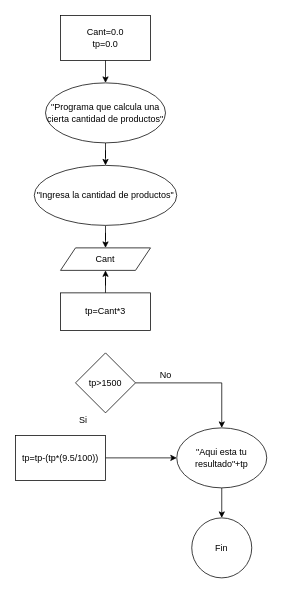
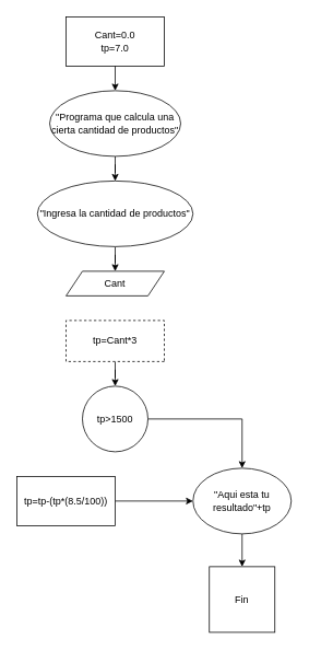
  <mxCell id="0" />
  <mxCell id="1" parent="0" />
- <mxCell id="2" value="Cant=0.0&lt;br&gt;tp=0.0" style="rounded=0;whiteSpace=wrap;html=1;" vertex="1" parent="1"><mxGeometry x="80" y="20" width="120" height="60" as="geometry" /></mxCell>
+ <mxCell id="2" value="Cant=0.0&lt;br&gt;tp=7.0" style="rounded=0;whiteSpace=wrap;html=1;" vertex="1" parent="1"><mxGeometry x="80" y="20" width="120" height="60" as="geometry" /></mxCell>
  <mxCell id="3" value="" style="endArrow=classic;html=1;exitX=0.5;exitY=1;exitDx=0;exitDy=0;" edge="1" parent="1" source="2" target="5"><mxGeometry width="50" height="50" relative="1" as="geometry"><mxPoint x="320" y="120" as="sourcePoint" /><mxPoint x="370" y="70" as="targetPoint" /></mxGeometry></mxCell>
  <mxCell id="4" style="edgeStyle=orthogonalEdgeStyle;rounded=0;orthogonalLoop=1;jettySize=auto;html=1;entryX=0.5;entryY=0;entryDx=0;entryDy=0;" edge="1" parent="1" source="5" target="7"><mxGeometry relative="1" as="geometry"><mxPoint x="140" y="220" as="targetPoint" /></mxGeometry></mxCell>
  <mxCell id="5" value="&quot;Programa que calcula una cierta cantidad de productos&quot;" style="ellipse;whiteSpace=wrap;html=1;" vertex="1" parent="1"><mxGeometry x="60" y="110" width="160" height="80" as="geometry" /></mxCell>
  <mxCell id="6" style="edgeStyle=orthogonalEdgeStyle;rounded=0;orthogonalLoop=1;jettySize=auto;html=1;" edge="1" parent="1" source="7" target="8"><mxGeometry relative="1" as="geometry" /></mxCell>
  <mxCell id="7" value="&quot;Ingresa la cantidad de productos&quot;" style="ellipse;whiteSpace=wrap;html=1;" vertex="1" parent="1"><mxGeometry x="45" y="220" width="190" height="80" as="geometry" /></mxCell>
  <mxCell id="8" value="Cant" style="shape=parallelogram;perimeter=parallelogramPerimeter;whiteSpace=wrap;html=1;fixedSize=1;" vertex="1" parent="1"><mxGeometry x="80" y="330" width="120" height="30" as="geometry" /></mxCell>
  <mxCell id="9" style="edgeStyle=orthogonalEdgeStyle;rounded=0;orthogonalLoop=1;jettySize=auto;html=1;entryX=0.5;entryY=0;entryDx=0;entryDy=0;" edge="1" parent="1" source="10" target="19"><mxGeometry relative="1" as="geometry"><mxPoint x="270" y="580" as="targetPoint" /></mxGeometry></mxCell>
- <mxCell id="10" value="tp&amp;gt;1500" style="rhombus;whiteSpace=wrap;html=1;" vertex="1" parent="1"><mxGeometry x="100" y="470" width="80" height="80" as="geometry" /></mxCell>
- <mxCell id="11" value="Si" style="text;html=1;align=center;verticalAlign=middle;resizable=0;points=[];autosize=1;" vertex="1" parent="1"><mxGeometry x="95" y="550" width="30" height="20" as="geometry" /></mxCell>
- <mxCell id="12" value="No" style="text;html=1;align=center;verticalAlign=middle;resizable=0;points=[];autosize=1;" vertex="1" parent="1"><mxGeometry x="205" y="490" width="30" height="20" as="geometry" /></mxCell>
+ <mxCell id="10" value="tp&amp;gt;1500" style="ellipse;whiteSpace=wrap;html=1;" vertex="1" parent="1"><mxGeometry x="100" y="470" width="80" height="80" as="geometry" /></mxCell>
  <mxCell id="13" style="edgeStyle=orthogonalEdgeStyle;rounded=0;orthogonalLoop=1;jettySize=auto;html=1;entryX=0;entryY=0.5;entryDx=0;entryDy=0;" edge="1" parent="1" source="14" target="19"><mxGeometry relative="1" as="geometry" /></mxCell>
- <mxCell id="14" value="tp=tp-(tp*(9.5/100))" style="whiteSpace=wrap;html=1;" vertex="1" parent="1"><mxGeometry x="20" y="580" width="120" height="60" as="geometry" /></mxCell>
- <mxCell id="15" value="Fin" style="ellipse;whiteSpace=wrap;html=1;aspect=fixed;" vertex="1" parent="1"><mxGeometry x="255" y="690" width="80" height="80" as="geometry" /></mxCell>
- <mxCell id="16" style="edgeStyle=orthogonalEdgeStyle;rounded=0;orthogonalLoop=1;jettySize=auto;html=1;" edge="1" parent="1" source="17" target="8"><mxGeometry relative="1" as="geometry" /></mxCell>
- <mxCell id="17" value="tp=Cant*3" style="rounded=0;whiteSpace=wrap;html=1;direction=west;" vertex="1" parent="1"><mxGeometry x="80" y="390" width="120" height="50" as="geometry" /></mxCell>
+ <mxCell id="14" value="tp=tp-(tp*(8.5/100))" style="whiteSpace=wrap;html=1;" vertex="1" parent="1"><mxGeometry x="20" y="580" width="120" height="60" as="geometry" /></mxCell>
+ <mxCell id="15" value="Fin" style="whiteSpace=wrap;html=1;aspect=fixed;rounded=0;" vertex="1" parent="1"><mxGeometry x="255" y="690" width="80" height="80" as="geometry" /></mxCell>
+ <mxCell id="16" style="edgeStyle=orthogonalEdgeStyle;rounded=0;orthogonalLoop=1;jettySize=auto;html=1;" edge="1" parent="1" source="17" target="10"><mxGeometry relative="1" as="geometry" /></mxCell>
+ <mxCell id="17" value="tp=Cant*3" style="rounded=0;whiteSpace=wrap;html=1;direction=west;dashed=1;" vertex="1" parent="1"><mxGeometry x="80" y="390" width="120" height="50" as="geometry" /></mxCell>
  <mxCell id="18" style="edgeStyle=orthogonalEdgeStyle;rounded=0;orthogonalLoop=1;jettySize=auto;html=1;entryX=0.5;entryY=0;entryDx=0;entryDy=0;" edge="1" parent="1" source="19" target="15"><mxGeometry relative="1" as="geometry" /></mxCell>
  <mxCell id="19" value="&quot;Aqui esta tu resultado&quot;+tp" style="ellipse;whiteSpace=wrap;html=1;" vertex="1" parent="1"><mxGeometry x="235" y="570" width="120" height="80" as="geometry" /></mxCell>
